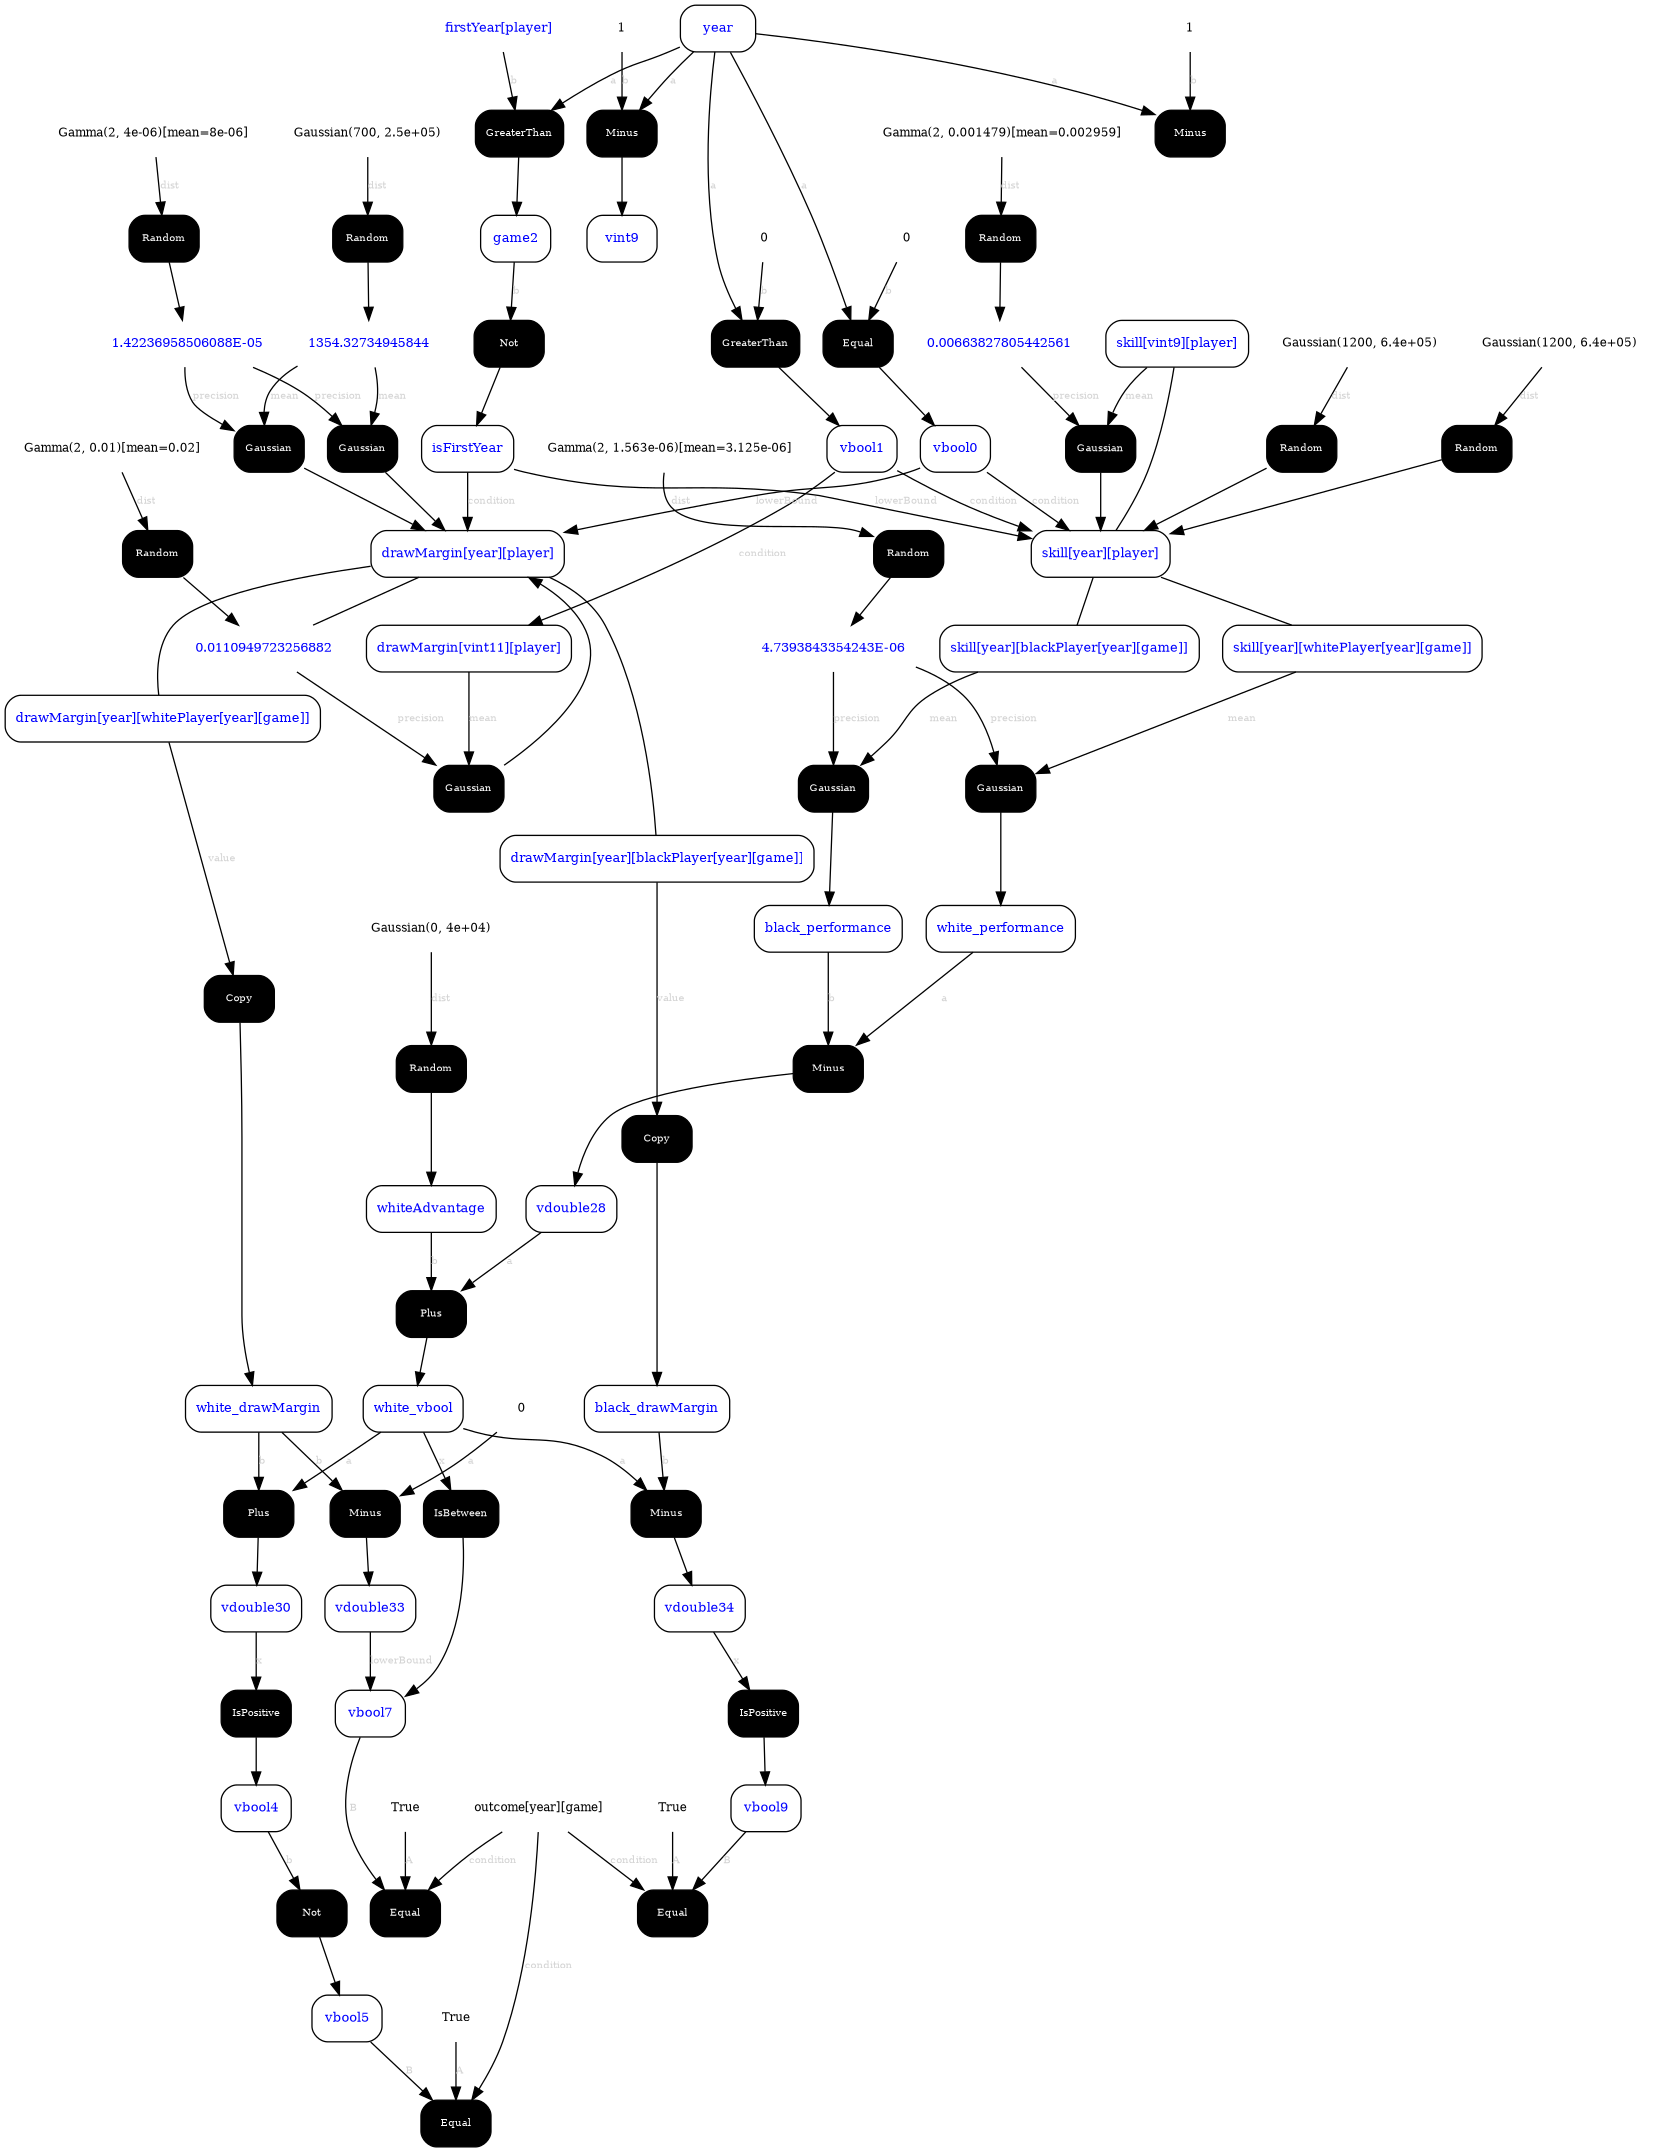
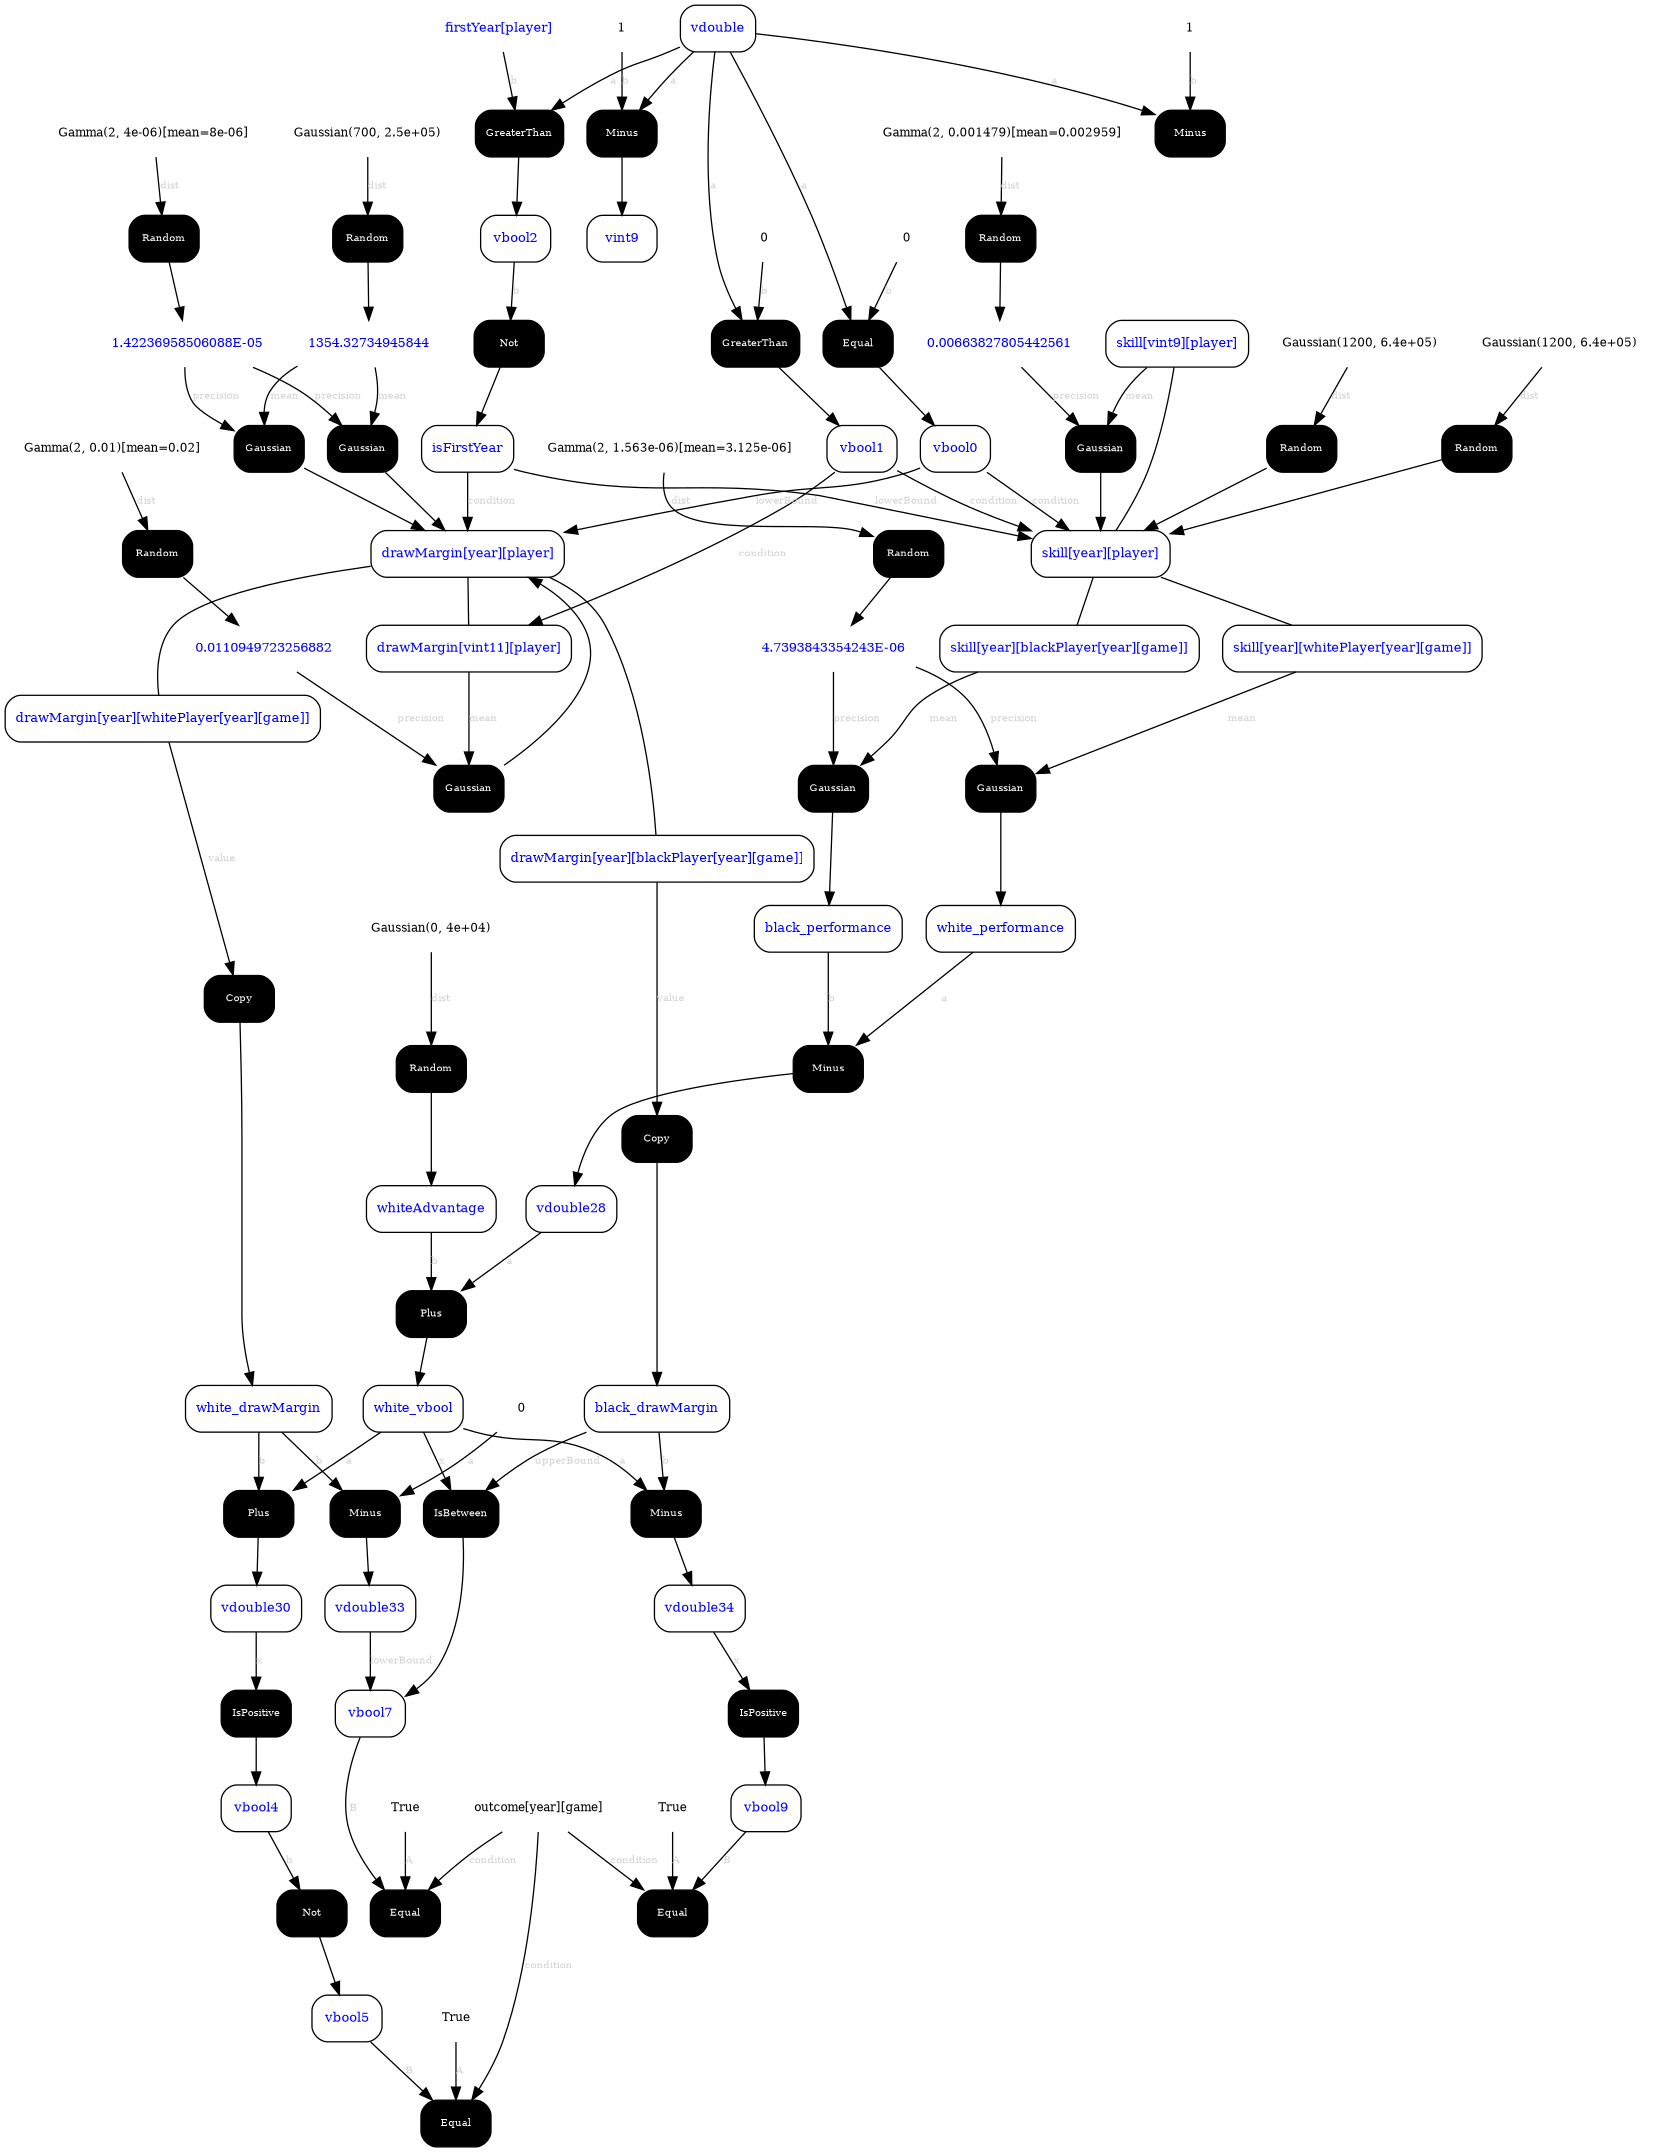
  digraph {
    node [fillcolor=transparent fontcolor="#0000FF" fontsize=10 shape=box style="filled, rounded"]
    edge [fontcolor="#D3D3D3" fontsize=8]
    n1 [label="skill[vint9][player]"]
    n2 [fillcolor="#000000" fontcolor="#FFFFFF" fontsize=8 label=Gaussian]
    n3 [label="skill[year][player]"]
    n4 [label="skill[year][whitePlayer[year][game]]"]
    n5 [label="skill[year][blackPlayer[year][game]]"]
    n6 [label=0.00663827805442561 shape=none]
    n7 [fillcolor="#000000" fontcolor="#FFFFFF" fontsize=8 label=Gaussian]
    n8 [fillcolor="#000000" fontcolor="#FFFFFF" fontsize=8 label=Gaussian]
    n9 [label=vbool1]
    n10 [label="drawMargin[vint11][player]"]
    n11 [label="drawMargin[year][player]"]
    n12 [label="drawMargin[year][whitePlayer[year][game]]"]
    n13 [label="drawMargin[year][blackPlayer[year][game]]"]
    n14 [label=isFirstYear]
    n15 [label=white_performance]
    n16 [fillcolor="#000000" fontcolor="#FFFFFF" fontsize=8 label=Minus]
    n17 [label="4.7393843354243E-06" shape=none]
    n18 [label=black_performance]
    n19 [label=vdouble28]
    n20 [fontsize=9 label="Gamma(2, 1.563e-06)[mean=3.125e-06]" shape=none fontcolor=""]
    n21 [fillcolor="#000000" fontcolor="#FFFFFF" fontsize=8 label=Random]
    n22 [fillcolor="#000000" fontcolor="#FFFFFF" fontsize=8 label=Copy]
    n23 [label=white_drawMargin]
    n24 [fillcolor="#000000" fontcolor="#FFFFFF" fontsize=8 label=Plus]
    n25 [fillcolor="#000000" fontcolor="#FFFFFF" fontsize=8 label=Minus]
    n26 [label=vdouble30]
    n27 [label=vdouble33]
    n28 [fillcolor="#000000" fontcolor="#FFFFFF" fontsize=8 label=Copy]
    n29 [label=black_drawMargin]
    n30 [fillcolor="#000000" fontcolor="#FFFFFF" fontsize=8 label=IsBetween]
    n31 [fillcolor="#000000" fontcolor="#FFFFFF" fontsize=8 label=Minus]
    n32 [label=vbool7]
    n33 [label=vdouble34]
    n34 [label=white_vbool]
    n35 [fillcolor="#000000" fontcolor="#FFFFFF" fontsize=8 label=Equal]
    n36 [fillcolor="#000000" fontcolor="#FFFFFF" fontsize=8 label=IsPositive]
    n37 [label=vbool9]
    n38 [fillcolor="#000000" fontcolor="#FFFFFF" fontsize=8 label=IsPositive]
    n39 [label=vbool4]
    n40 [fillcolor="#000000" fontcolor="#FFFFFF" fontsize=8 label=Not]
    n41 [label=vbool5]
    n42 [fillcolor="#000000" fontcolor="#FFFFFF" fontsize=8 label=Equal]
    n43 [fontsize=9 label=True shape=none fontcolor=""]
    n44 [fontsize=9 label="outcome[year][game]" shape=none fontcolor=""]
    n45 [fillcolor="#000000" fontcolor="#FFFFFF" fontsize=8 label=Equal]
    n46 [fontsize=9 label=0 shape=none fontcolor=""]
    n47 [fontsize=9 label=True shape=none fontcolor=""]
    n48 [fontsize=9 label=True shape=none fontcolor=""]
    n49 [fillcolor="#000000" fontcolor="#FFFFFF" fontsize=8 label=Plus]
    n50 [label=whiteAdvantage]
    n51 [fontsize=9 label="Gaussian(0, 4e+04)" shape=none fontcolor=""]
    n52 [fillcolor="#000000" fontcolor="#FFFFFF" fontsize=8 label=Random]
    n53 [label=1354.32734945844 shape=none]
    n54 [fillcolor="#000000" fontcolor="#FFFFFF" fontsize=8 label=Gaussian]
    n55 [fillcolor="#000000" fontcolor="#FFFFFF" fontsize=8 label=Gaussian]
    n56 [label="1.42236958506088E-05" shape=none]
    n57 [fillcolor="#000000" fontcolor="#FFFFFF" fontsize=8 label=Gaussian]
    n58 [label=vbool0]
    n59 [label=0.0110949723256882 shape=none]
-   n60 [label=game2]
+   n60 [label=vbool2]
    n61 [fillcolor="#000000" fontcolor="#FFFFFF" fontsize=8 label=Not]
    n62 [fontsize=9 label="Gaussian(1200, 6.4e+05)" shape=none fontcolor=""]
    n63 [fillcolor="#000000" fontcolor="#FFFFFF" fontsize=8 label=Random]
-   n64 [label=year]
+   n64 [label=vdouble]
    n65 [fillcolor="#000000" fontcolor="#FFFFFF" fontsize=8 label=Minus]
    n66 [fillcolor="#000000" fontcolor="#FFFFFF" fontsize=8 label=Minus]
    n67 [fillcolor="#000000" fontcolor="#FFFFFF" fontsize=8 label=GreaterThan]
    n68 [fillcolor="#000000" fontcolor="#FFFFFF" fontsize=8 label=GreaterThan]
    n69 [fillcolor="#000000" fontcolor="#FFFFFF" fontsize=8 label=Equal]
    n70 [label=vint9]
    n71 [fontsize=9 label=1 shape=none fontcolor=""]
    n72 [fontsize=9 label=1 shape=none fontcolor=""]
    n73 [fontsize=9 label=0 shape=none fontcolor=""]
    n74 [label="firstYear[player]" shape=none]
    n75 [fontsize=9 label="Gaussian(1200, 6.4e+05)" shape=none fontcolor=""]
    n76 [fillcolor="#000000" fontcolor="#FFFFFF" fontsize=8 label=Random]
    n77 [fontsize=9 label=0 shape=none fontcolor=""]
    n78 [fontsize=9 label="Gamma(2, 0.01)[mean=0.02]" shape=none fontcolor=""]
    n79 [fillcolor="#000000" fontcolor="#FFFFFF" fontsize=8 label=Random]
    n80 [fontsize=9 label="Gamma(2, 4e-06)[mean=8e-06]" shape=none fontcolor=""]
    n81 [fillcolor="#000000" fontcolor="#FFFFFF" fontsize=8 label=Random]
    n82 [fontsize=9 label="Gaussian(700, 2.5e+05)" shape=none fontcolor=""]
    n83 [fillcolor="#000000" fontcolor="#FFFFFF" fontsize=8 label=Random]
    n84 [fontsize=9 label="Gamma(2, 0.001479)[mean=0.002959]" shape=none fontcolor=""]
    n85 [fillcolor="#000000" fontcolor="#FFFFFF" fontsize=8 label=Random]
    n1 -> n2 [label=mean]
    n2 -> n3
    n3 -> n1 [arrowhead=none fontcolor="" fontsize=""]
    n3 -> n4 [arrowhead=none fontcolor="" fontsize=""]
    n3 -> n5 [arrowhead=none fontcolor="" fontsize=""]
    n4 -> n7 [label=mean]
    n5 -> n8 [label=mean]
    n6 -> n2 [label=precision]
    n7 -> n15
    n8 -> n18
    n9 -> n3 [label=condition]
    n9 -> n10 [label=condition]
    n10 -> n57 [label=mean]
-   n11 -> n59 [arrowhead=none fontcolor="" fontsize=""]
+   n11 -> n10 [arrowhead=none fontcolor="" fontsize=""]
    n11 -> n12 [arrowhead=none fontcolor="" fontsize=""]
    n11 -> n13 [arrowhead=none fontcolor="" fontsize=""]
    n12 -> n22 [label=value]
    n13 -> n28 [label=value]
    n14 -> n3 [label=lowerBound]
    n14 -> n11 [label=condition]
    n15 -> n16 [label=a]
    n16 -> n19
    n17 -> n7 [label=precision]
    n17 -> n8 [label=precision]
    n18 -> n16 [label=b]
    n19 -> n49 [label=a]
    n20 -> n21 [label=dist]
    n21 -> n17
    n22 -> n23
    n23 -> n24 [label=b]
    n23 -> n25 [label=b]
    n24 -> n26
    n25 -> n27
    n26 -> n38 [label=x]
    n27 -> n32 [label=lowerBound]
    n28 -> n29
+   n29 -> n30 [label=upperBound]
    n29 -> n31 [label=b]
    n30 -> n32
    n31 -> n33
    n32 -> n35 [label=B]
    n33 -> n36 [label=x]
    n34 -> n24 [label=a]
    n34 -> n30 [label=x]
    n34 -> n31 [label=a]
    n36 -> n37
    n37 -> n45 [label=B]
    n38 -> n39
    n39 -> n40 [label=b]
    n40 -> n41
    n41 -> n42 [label=B]
    n43 -> n42 [label=A]
    n44 -> n35 [label=condition]
    n44 -> n42 [label=condition]
    n44 -> n45 [label=condition]
    n46 -> n25 [label=a]
    n47 -> n35 [label=A]
    n48 -> n45 [label=A]
    n49 -> n34
    n50 -> n49 [label=b]
    n51 -> n52 [label=dist]
    n52 -> n50
    n53 -> n54 [label=mean]
    n53 -> n55 [label=mean]
    n54 -> n11
    n55 -> n11
    n56 -> n54 [label=precision]
    n56 -> n55 [label=precision]
    n57 -> n11
    n58 -> n3 [label=condition]
    n58 -> n11 [label=lowerBound]
    n59 -> n57 [label=precision]
    n60 -> n61 [label=b]
    n61 -> n14
    n62 -> n63 [label=dist]
    n63 -> n3
    n64 -> n65 [label=a]
    n64 -> n66 [label=a]
    n64 -> n67 [label=a]
    n64 -> n68 [label=a]
    n64 -> n69 [label=a]
    n65 -> n70
    n67 -> n9
    n68 -> n60
    n69 -> n58
    n71 -> n65 [label=b]
    n72 -> n66 [label=b]
    n73 -> n67 [label=b]
    n74 -> n68 [label=b]
    n75 -> n76 [label=dist]
    n76 -> n3
    n77 -> n69 [label=b]
    n78 -> n79 [label=dist]
    n79 -> n59
    n80 -> n81 [label=dist]
    n81 -> n56
    n82 -> n83 [label=dist]
    n83 -> n53
    n84 -> n85 [label=dist]
    n85 -> n6
  }
